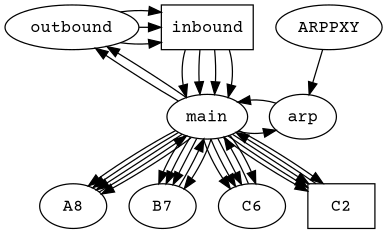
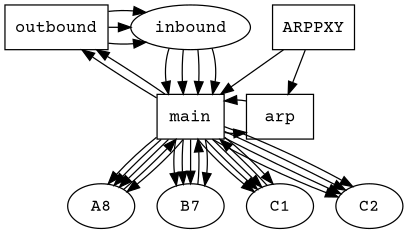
  digraph {
    fontname="Courier Prime"
    node [fontname="Courier Prime"]
    edge [fontname="Courier Prime"]
-   outbound [shape=ellipse]
-   inbound [shape=box]
-   ARPPXY
+   outbound [shape=box]
+   inbound [shape=ellipse]
+   ARPPXY [shape=box]
    n4 [label=A8]
    n5 [label=B7]
-   C1 [label=C6]
-   C2 [shape=box]
-   main [shape=ellipse]
-   arp [shape=ellipse]
+   C1
+   C2
+   main [shape=box]
+   arp [shape=box]
    subgraph sub_1 {
      rank=min
      outbound
      inbound
      ARPPXY
    }
    subgraph sub_2 {
      rank=same
      n4
      n5
      C1
      C2
    }
    subgraph sub_3 {
      rank=same
      main
      arp
    }
    outbound -> inbound
    outbound -> inbound
    outbound -> inbound
    inbound -> main
    inbound -> main
    inbound -> main
    inbound -> main
    ARPPXY -> arp
    n4 -> main
    n5 -> main
    C1 -> main
-   C2 -> main
+   ARPPXY -> main
    main -> outbound
    main -> outbound
    main -> n4
    main -> n4
    main -> n4
    main -> n4
    main -> n5
    main -> n5
    main -> n5
    main -> n5
    main -> C1
    main -> C1
    main -> C1
    main -> C1
    main -> C2
    main -> C2
    main -> C2
    main -> C2
    main -> arp
    arp -> main
  }
